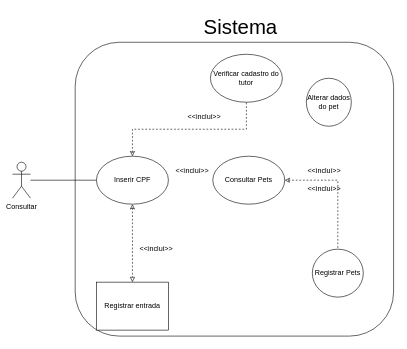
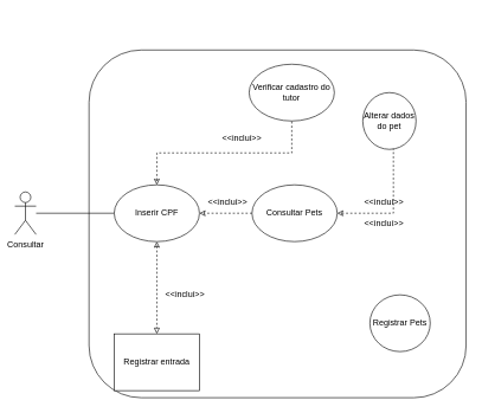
  <mxCell id="0" />
  <mxCell id="1" parent="0" />
  <mxCell id="2" style="edgeStyle=orthogonalEdgeStyle;rounded=0;orthogonalLoop=1;jettySize=auto;html=1;endArrow=none;endFill=0;" edge="1" parent="1" source="3" target="5"><mxGeometry relative="1" as="geometry" /></mxCell>
  <mxCell id="3" value="Consultar" style="shape=umlActor;verticalLabelPosition=bottom;verticalAlign=top;html=1;outlineConnect=0;" vertex="1" parent="1"><mxGeometry x="20" y="270" width="30" height="60" as="geometry" /></mxCell>
  <mxCell id="4" value="" style="rounded=1;whiteSpace=wrap;html=1;fillColor=none;" vertex="1" parent="1"><mxGeometry x="124.5" y="70" width="531" height="490" as="geometry" /></mxCell>
  <mxCell id="5" value="Inserir CPF" style="ellipse;whiteSpace=wrap;html=1;" vertex="1" parent="1"><mxGeometry x="160" y="260" width="120" height="80" as="geometry" /></mxCell>
  <mxCell id="6" value="Verificar cadastro do tutor" style="ellipse;whiteSpace=wrap;html=1;" vertex="1" parent="1"><mxGeometry x="350" y="90" width="120" height="80" as="geometry" /></mxCell>
  <mxCell id="7" value="Consultar Pets" style="ellipse;whiteSpace=wrap;html=1;" vertex="1" parent="1"><mxGeometry x="354" y="260" width="120" height="80" as="geometry" /></mxCell>
  <mxCell id="8" value="Registrar Pets" style="ellipse;whiteSpace=wrap;html=1;" vertex="1" parent="1"><mxGeometry x="520" y="415" width="85" height="80" as="geometry" /></mxCell>
  <mxCell id="9" value="Alterar dados do pet" style="ellipse;whiteSpace=wrap;html=1;" vertex="1" parent="1"><mxGeometry x="510" y="130" width="75" height="80" as="geometry" /></mxCell>
  <mxCell id="10" value="Registrar entrada" style="whiteSpace=wrap;html=1;rounded=0;" vertex="1" parent="1"><mxGeometry x="160" y="470" width="120" height="80" as="geometry" /></mxCell>
  <mxCell id="11" style="edgeStyle=orthogonalEdgeStyle;rounded=0;orthogonalLoop=1;jettySize=auto;html=1;endArrow=none;endFill=0;exitX=0.5;exitY=0;exitDx=0;exitDy=0;dashed=1;startArrow=classic;startFill=0;" edge="1" parent="1" source="5" target="6"><mxGeometry relative="1" as="geometry"><mxPoint x="270" y="220" as="sourcePoint" /><mxPoint x="380" y="220" as="targetPoint" /></mxGeometry></mxCell>
  <mxCell id="12" value="&amp;lt;&amp;lt;inclui&amp;gt;&amp;gt;" style="text;html=1;align=center;verticalAlign=middle;whiteSpace=wrap;rounded=0;" vertex="1" parent="1"><mxGeometry x="310" y="180" width="60" height="30" as="geometry" /></mxCell>
+ <mxCell id="13" style="edgeStyle=orthogonalEdgeStyle;rounded=0;orthogonalLoop=1;jettySize=auto;html=1;endArrow=classic;endFill=0;dashed=1;startArrow=none;startFill=0;" edge="1" parent="1" source="7" target="5"><mxGeometry relative="1" as="geometry"><mxPoint x="410" y="190" as="sourcePoint" /><mxPoint x="560" y="100" as="targetPoint" /></mxGeometry></mxCell>
  <mxCell id="14" value="&amp;lt;&amp;lt;inclui&amp;gt;&amp;gt;" style="text;html=1;align=center;verticalAlign=middle;whiteSpace=wrap;rounded=0;rotation=0;" vertex="1" parent="1"><mxGeometry x="290" y="270" width="60" height="30" as="geometry" /></mxCell>
- <mxCell id="16" style="edgeStyle=orthogonalEdgeStyle;rounded=0;orthogonalLoop=1;jettySize=auto;html=1;endArrow=none;endFill=0;dashed=1;startArrow=classic;startFill=0;" edge="1" parent="1" source="7" target="8"><mxGeometry relative="1" as="geometry"><mxPoint x="330" y="461" as="sourcePoint" /><mxPoint x="435" y="370" as="targetPoint" /></mxGeometry></mxCell>
+ <mxCell id="15" style="edgeStyle=orthogonalEdgeStyle;rounded=0;orthogonalLoop=1;jettySize=auto;html=1;endArrow=none;endFill=0;dashed=1;startArrow=classic;startFill=0;entryX=0.575;entryY=0.988;entryDx=0;entryDy=0;entryPerimeter=0;" edge="1" parent="1" source="7" target="9"><mxGeometry relative="1" as="geometry"><mxPoint x="450" y="300" as="sourcePoint" /><mxPoint x="640" y="210" as="targetPoint" /></mxGeometry></mxCell>
  <mxCell id="17" value="&amp;lt;&amp;lt;inclui&amp;gt;&amp;gt;" style="text;html=1;align=center;verticalAlign=middle;whiteSpace=wrap;rounded=0;rotation=0;" vertex="1" parent="1"><mxGeometry x="510" y="270" width="60" height="30" as="geometry" /></mxCell>
  <mxCell id="18" value="&amp;lt;&amp;lt;inclui&amp;gt;&amp;gt;" style="text;html=1;align=center;verticalAlign=middle;whiteSpace=wrap;rounded=0;rotation=0;" vertex="1" parent="1"><mxGeometry x="510" y="300" width="60" height="30" as="geometry" /></mxCell>
- <mxCell id="19" value="&lt;font style=&quot;font-size: 34px;&quot;&gt;Sistema&lt;/font&gt;" style="text;html=1;align=center;verticalAlign=middle;resizable=0;points=[];autosize=1;strokeColor=none;fillColor=none;" vertex="1" parent="1"><mxGeometry x="330" y="20" width="140" height="50" as="geometry" /></mxCell>
  <mxCell id="20" style="edgeStyle=orthogonalEdgeStyle;rounded=0;orthogonalLoop=1;jettySize=auto;html=1;endArrow=block;endFill=0;exitX=0.5;exitY=1;exitDx=0;exitDy=0;dashed=1;startArrow=classic;startFill=0;" edge="1" parent="1" source="5" target="10"><mxGeometry relative="1" as="geometry"><mxPoint x="163.5" y="440" as="sourcePoint" /><mxPoint x="353.5" y="350" as="targetPoint" /></mxGeometry></mxCell>
  <mxCell id="21" value="&amp;lt;&amp;lt;inclui&amp;gt;&amp;gt;" style="text;html=1;align=center;verticalAlign=middle;whiteSpace=wrap;rounded=0;rotation=0;" vertex="1" parent="1"><mxGeometry x="230" y="400" width="60" height="30" as="geometry" /></mxCell>
